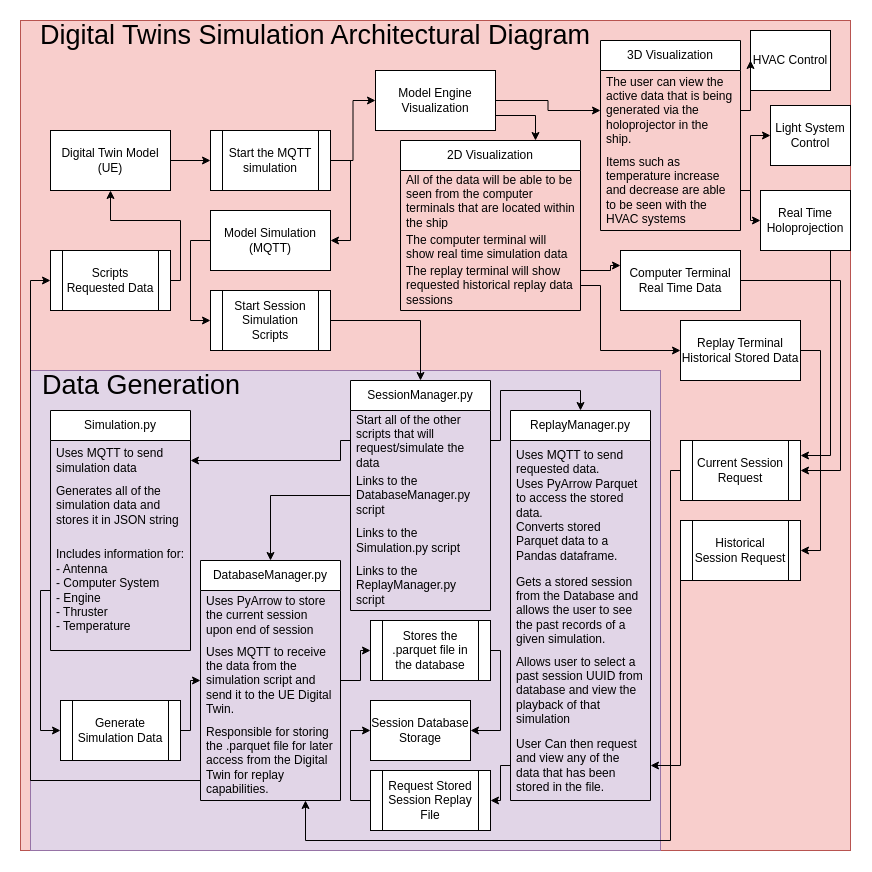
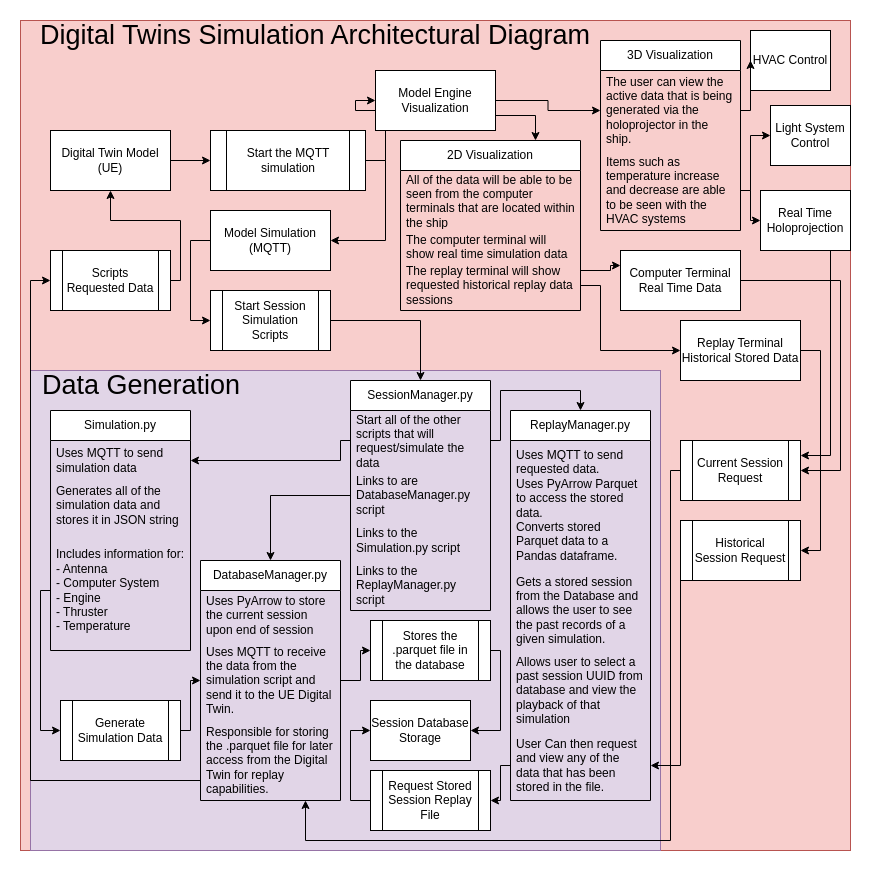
  <mxCell id="0" />
  <mxCell id="1" parent="0" />
  <mxCell id="2" value="" style="whiteSpace=wrap;html=1;aspect=fixed;fillColor=#f8cecc;strokeColor=#b85450;" vertex="1" parent="1"><mxGeometry x="20" y="20" width="830" height="830" as="geometry" /></mxCell>
  <mxCell id="3" value="&lt;font style=&quot;font-size: 27px;&quot;&gt;Digital Twins Simulation Architectural Diagram&lt;/font&gt;" style="text;html=1;strokeColor=none;fillColor=none;align=center;verticalAlign=middle;whiteSpace=wrap;rounded=0;" vertex="1" parent="1"><mxGeometry x="30" y="20" width="570" height="30" as="geometry" /></mxCell>
  <mxCell id="4" style="edgeStyle=orthogonalEdgeStyle;rounded=0;orthogonalLoop=1;jettySize=auto;html=1;exitX=1;exitY=0.5;exitDx=0;exitDy=0;entryX=0;entryY=0.5;entryDx=0;entryDy=0;" edge="1" parent="1" source="5" target="10"><mxGeometry relative="1" as="geometry" /></mxCell>
  <mxCell id="5" value="Digital Twin Model (UE)" style="rounded=0;whiteSpace=wrap;html=1;" vertex="1" parent="1"><mxGeometry x="50" y="130" width="120" height="60" as="geometry" /></mxCell>
  <mxCell id="6" style="edgeStyle=orthogonalEdgeStyle;rounded=0;orthogonalLoop=1;jettySize=auto;html=1;exitX=0;exitY=0.5;exitDx=0;exitDy=0;entryX=0;entryY=0.5;entryDx=0;entryDy=0;" edge="1" parent="1" source="7" target="45"><mxGeometry relative="1" as="geometry" /></mxCell>
  <mxCell id="7" value="Model Simulation (MQTT)" style="rounded=0;whiteSpace=wrap;html=1;" vertex="1" parent="1"><mxGeometry x="210" y="210" width="120" height="60" as="geometry" /></mxCell>
  <mxCell id="8" style="edgeStyle=orthogonalEdgeStyle;rounded=0;orthogonalLoop=1;jettySize=auto;html=1;exitX=1;exitY=0.5;exitDx=0;exitDy=0;entryX=1;entryY=0.5;entryDx=0;entryDy=0;" edge="1" parent="1" source="10" target="7"><mxGeometry relative="1" as="geometry" /></mxCell>
  <mxCell id="9" style="edgeStyle=orthogonalEdgeStyle;rounded=0;orthogonalLoop=1;jettySize=auto;html=1;exitX=1;exitY=0.5;exitDx=0;exitDy=0;entryX=0;entryY=0.5;entryDx=0;entryDy=0;" edge="1" parent="1" source="10" target="48"><mxGeometry relative="1" as="geometry" /></mxCell>
- <mxCell id="10" value="Start the MQTT simulation" style="shape=process;whiteSpace=wrap;html=1;backgroundOutline=1;" vertex="1" parent="1"><mxGeometry x="210" y="130" width="120" height="60" as="geometry" /></mxCell>
+ <mxCell id="10" value="Start the MQTT simulation" style="shape=process;whiteSpace=wrap;html=1;backgroundOutline=1;" vertex="1" parent="1"><mxGeometry x="210" y="130" width="155" height="60" as="geometry" /></mxCell>
  <mxCell id="11" value="" style="rounded=0;whiteSpace=wrap;html=1;fillColor=#e1d5e7;strokeColor=#9673a6;" vertex="1" parent="1"><mxGeometry x="30" y="370" width="630" height="480" as="geometry" /></mxCell>
  <mxCell id="12" value="&lt;div style=&quot;font-size: 27px;&quot; align=&quot;left&quot;&gt;Data Generation&lt;br&gt;&lt;/div&gt;" style="text;html=1;strokeColor=none;fillColor=none;align=left;verticalAlign=middle;whiteSpace=wrap;rounded=0;" vertex="1" parent="1"><mxGeometry x="40" y="370" width="570" height="30" as="geometry" /></mxCell>
  <mxCell id="13" value="SessionManager.py" style="swimlane;fontStyle=0;childLayout=stackLayout;horizontal=1;startSize=30;horizontalStack=0;resizeParent=1;resizeParentMax=0;resizeLast=0;collapsible=1;marginBottom=0;whiteSpace=wrap;html=1;" vertex="1" parent="1"><mxGeometry x="350" y="380" width="140" height="230" as="geometry"><mxRectangle x="190" y="410" width="150" height="30" as="alternateBounds" /></mxGeometry></mxCell>
  <mxCell id="14" value="Start all of the other scripts that will request/simulate the data" style="text;strokeColor=none;fillColor=none;align=left;verticalAlign=middle;spacingLeft=4;spacingRight=4;overflow=hidden;points=[[0,0.5],[1,0.5]];portConstraint=eastwest;rotatable=0;whiteSpace=wrap;html=1;" vertex="1" parent="13"><mxGeometry y="30" width="140" height="60" as="geometry" /></mxCell>
- <mxCell id="15" value="Links to the DatabaseManager.py script" style="text;strokeColor=none;fillColor=none;align=left;verticalAlign=middle;spacingLeft=4;spacingRight=4;overflow=hidden;points=[[0,0.5],[1,0.5]];portConstraint=eastwest;rotatable=0;whiteSpace=wrap;html=1;" vertex="1" parent="13"><mxGeometry y="90" width="140" height="50" as="geometry" /></mxCell>
+ <mxCell id="15" value="Links to are DatabaseManager.py script" style="text;strokeColor=none;fillColor=none;align=left;verticalAlign=middle;spacingLeft=4;spacingRight=4;overflow=hidden;points=[[0,0.5],[1,0.5]];portConstraint=eastwest;rotatable=0;whiteSpace=wrap;html=1;" vertex="1" parent="13"><mxGeometry y="90" width="140" height="50" as="geometry" /></mxCell>
  <mxCell id="16" value="Links to the Simulation.py script" style="text;strokeColor=none;fillColor=none;align=left;verticalAlign=middle;spacingLeft=4;spacingRight=4;overflow=hidden;points=[[0,0.5],[1,0.5]];portConstraint=eastwest;rotatable=0;whiteSpace=wrap;html=1;" vertex="1" parent="13"><mxGeometry y="140" width="140" height="40" as="geometry" /></mxCell>
  <mxCell id="17" value="Links to the ReplayManager.py script" style="text;strokeColor=none;fillColor=none;align=left;verticalAlign=middle;spacingLeft=4;spacingRight=4;overflow=hidden;points=[[0,0.5],[1,0.5]];portConstraint=eastwest;rotatable=0;whiteSpace=wrap;html=1;" vertex="1" parent="13"><mxGeometry y="180" width="140" height="50" as="geometry" /></mxCell>
  <mxCell id="18" value="DatabaseManager.py" style="swimlane;fontStyle=0;childLayout=stackLayout;horizontal=1;startSize=30;horizontalStack=0;resizeParent=1;resizeParentMax=0;resizeLast=0;collapsible=1;marginBottom=0;whiteSpace=wrap;html=1;" vertex="1" parent="1"><mxGeometry x="200" y="560" width="140" height="240" as="geometry" /></mxCell>
  <mxCell id="19" value="Uses PyArrow to store the current session upon end of session" style="text;strokeColor=none;fillColor=none;align=left;verticalAlign=middle;spacingLeft=4;spacingRight=4;overflow=hidden;points=[[0,0.5],[1,0.5]];portConstraint=eastwest;rotatable=0;whiteSpace=wrap;html=1;" vertex="1" parent="18"><mxGeometry y="30" width="140" height="50" as="geometry" /></mxCell>
  <mxCell id="20" value="Uses MQTT to receive the data from the simulation script and send it to the UE Digital Twin." style="text;strokeColor=none;fillColor=none;align=left;verticalAlign=middle;spacingLeft=4;spacingRight=4;overflow=hidden;points=[[0,0.5],[1,0.5]];portConstraint=eastwest;rotatable=0;whiteSpace=wrap;html=1;" vertex="1" parent="18"><mxGeometry y="80" width="140" height="80" as="geometry" /></mxCell>
  <mxCell id="21" value="Responsible for storing the .parquet file for later access from the Digital Twin for replay capabilities." style="text;strokeColor=none;fillColor=none;align=left;verticalAlign=middle;spacingLeft=4;spacingRight=4;overflow=hidden;points=[[0,0.5],[1,0.5]];portConstraint=eastwest;rotatable=0;whiteSpace=wrap;html=1;" vertex="1" parent="18"><mxGeometry y="160" width="140" height="80" as="geometry" /></mxCell>
  <mxCell id="22" value="Simulation.py" style="swimlane;fontStyle=0;childLayout=stackLayout;horizontal=1;startSize=30;horizontalStack=0;resizeParent=1;resizeParentMax=0;resizeLast=0;collapsible=1;marginBottom=0;whiteSpace=wrap;html=1;" vertex="1" parent="1"><mxGeometry x="50" y="410" width="140" height="240" as="geometry" /></mxCell>
  <mxCell id="23" value="Uses MQTT to send simulation data" style="text;strokeColor=none;fillColor=none;align=left;verticalAlign=middle;spacingLeft=4;spacingRight=4;overflow=hidden;points=[[0,0.5],[1,0.5]];portConstraint=eastwest;rotatable=0;whiteSpace=wrap;html=1;" vertex="1" parent="22"><mxGeometry y="30" width="140" height="40" as="geometry" /></mxCell>
  <mxCell id="24" value="Generates all of the simulation data and stores it in JSON string" style="text;strokeColor=none;fillColor=none;align=left;verticalAlign=middle;spacingLeft=4;spacingRight=4;overflow=hidden;points=[[0,0.5],[1,0.5]];portConstraint=eastwest;rotatable=0;whiteSpace=wrap;html=1;" vertex="1" parent="22"><mxGeometry y="70" width="140" height="50" as="geometry" /></mxCell>
  <mxCell id="25" value="Includes information for:&lt;br&gt;- Antenna&lt;br&gt;- Computer System&lt;br&gt;- Engine&lt;br&gt;- Thruster&lt;br&gt;- Temperature" style="text;strokeColor=none;fillColor=none;align=left;verticalAlign=middle;spacingLeft=4;spacingRight=4;overflow=hidden;points=[[0,0.5],[1,0.5]];portConstraint=eastwest;rotatable=0;whiteSpace=wrap;html=1;" vertex="1" parent="22"><mxGeometry y="120" width="140" height="120" as="geometry" /></mxCell>
  <mxCell id="26" value="ReplayManager.py" style="swimlane;fontStyle=0;childLayout=stackLayout;horizontal=1;startSize=30;horizontalStack=0;resizeParent=1;resizeParentMax=0;resizeLast=0;collapsible=1;marginBottom=0;whiteSpace=wrap;html=1;" vertex="1" parent="1"><mxGeometry x="510" y="410" width="140" height="390" as="geometry" /></mxCell>
  <mxCell id="27" value="Uses MQTT to send requested data.&lt;br&gt;Uses PyArrow Parquet to access the stored data.&lt;br&gt;Converts stored Parquet data to a Pandas dataframe.&lt;br&gt;" style="text;strokeColor=none;fillColor=none;align=left;verticalAlign=middle;spacingLeft=4;spacingRight=4;overflow=hidden;points=[[0,0.5],[1,0.5]];portConstraint=eastwest;rotatable=0;whiteSpace=wrap;html=1;" vertex="1" parent="26"><mxGeometry y="30" width="140" height="130" as="geometry" /></mxCell>
  <mxCell id="28" value="Gets a stored session from the Database and allows the user to see the past records of a given simulation." style="text;strokeColor=none;fillColor=none;align=left;verticalAlign=middle;spacingLeft=4;spacingRight=4;overflow=hidden;points=[[0,0.5],[1,0.5]];portConstraint=eastwest;rotatable=0;whiteSpace=wrap;html=1;" vertex="1" parent="26"><mxGeometry y="160" width="140" height="80" as="geometry" /></mxCell>
  <mxCell id="29" value="Allows user to select a past session UUID from database and view the playback of that simulation" style="text;strokeColor=none;fillColor=none;align=left;verticalAlign=middle;spacingLeft=4;spacingRight=4;overflow=hidden;points=[[0,0.5],[1,0.5]];portConstraint=eastwest;rotatable=0;whiteSpace=wrap;html=1;" vertex="1" parent="26"><mxGeometry y="240" width="140" height="80" as="geometry" /></mxCell>
  <mxCell id="30" value="User Can then request and view any of the data that has been stored in the file." style="text;strokeColor=none;fillColor=none;align=left;verticalAlign=middle;spacingLeft=4;spacingRight=4;overflow=hidden;points=[[0,0.5],[1,0.5]];portConstraint=eastwest;rotatable=0;whiteSpace=wrap;html=1;" vertex="1" parent="26"><mxGeometry y="320" width="140" height="70" as="geometry" /></mxCell>
  <mxCell id="31" style="edgeStyle=orthogonalEdgeStyle;rounded=0;orthogonalLoop=1;jettySize=auto;html=1;exitX=0;exitY=0.5;exitDx=0;exitDy=0;entryX=1;entryY=0.5;entryDx=0;entryDy=0;" edge="1" parent="1" source="14" target="23"><mxGeometry relative="1" as="geometry"><Array as="points"><mxPoint x="340" y="460" /></Array></mxGeometry></mxCell>
  <mxCell id="32" style="edgeStyle=orthogonalEdgeStyle;rounded=0;orthogonalLoop=1;jettySize=auto;html=1;exitX=1;exitY=0.5;exitDx=0;exitDy=0;entryX=0.5;entryY=0;entryDx=0;entryDy=0;" edge="1" parent="1" source="14" target="26"><mxGeometry relative="1" as="geometry"><Array as="points"><mxPoint x="500" y="440" /><mxPoint x="500" y="390" /><mxPoint x="580" y="390" /></Array></mxGeometry></mxCell>
  <mxCell id="33" style="edgeStyle=orthogonalEdgeStyle;rounded=0;orthogonalLoop=1;jettySize=auto;html=1;exitX=0;exitY=0.5;exitDx=0;exitDy=0;entryX=0.5;entryY=0;entryDx=0;entryDy=0;" edge="1" parent="1" source="15" target="18"><mxGeometry relative="1" as="geometry" /></mxCell>
  <mxCell id="34" style="edgeStyle=orthogonalEdgeStyle;rounded=0;orthogonalLoop=1;jettySize=auto;html=1;exitX=1;exitY=0.5;exitDx=0;exitDy=0;entryX=0;entryY=0.5;entryDx=0;entryDy=0;" edge="1" parent="1" source="35" target="20"><mxGeometry relative="1" as="geometry"><Array as="points"><mxPoint x="190" y="730" /><mxPoint x="190" y="680" /></Array></mxGeometry></mxCell>
  <mxCell id="35" value="Generate Simulation Data" style="shape=process;whiteSpace=wrap;html=1;backgroundOutline=1;" vertex="1" parent="1"><mxGeometry x="60" y="700" width="120" height="60" as="geometry" /></mxCell>
  <mxCell id="36" style="edgeStyle=orthogonalEdgeStyle;rounded=0;orthogonalLoop=1;jettySize=auto;html=1;exitX=0;exitY=0.5;exitDx=0;exitDy=0;entryX=0;entryY=0.5;entryDx=0;entryDy=0;" edge="1" parent="1" source="25" target="35"><mxGeometry relative="1" as="geometry"><Array as="points"><mxPoint x="40" y="590" /><mxPoint x="40" y="730" /></Array></mxGeometry></mxCell>
  <mxCell id="37" style="edgeStyle=orthogonalEdgeStyle;rounded=0;orthogonalLoop=1;jettySize=auto;html=1;exitX=1;exitY=0.5;exitDx=0;exitDy=0;entryX=1;entryY=0.5;entryDx=0;entryDy=0;" edge="1" parent="1" source="38" target="40"><mxGeometry relative="1" as="geometry"><Array as="points"><mxPoint x="500" y="650" /><mxPoint x="500" y="730" /></Array></mxGeometry></mxCell>
  <mxCell id="38" value="Stores the .parquet file in the database" style="shape=process;whiteSpace=wrap;html=1;backgroundOutline=1;" vertex="1" parent="1"><mxGeometry x="370" y="620" width="120" height="60" as="geometry" /></mxCell>
  <mxCell id="39" style="edgeStyle=orthogonalEdgeStyle;rounded=0;orthogonalLoop=1;jettySize=auto;html=1;exitX=1;exitY=0.5;exitDx=0;exitDy=0;entryX=0;entryY=0.5;entryDx=0;entryDy=0;" edge="1" parent="1" source="20" target="38"><mxGeometry relative="1" as="geometry" /></mxCell>
  <mxCell id="40" value="Session Database Storage" style="rounded=0;whiteSpace=wrap;html=1;" vertex="1" parent="1"><mxGeometry x="370" y="700" width="100" height="60" as="geometry" /></mxCell>
  <mxCell id="41" style="edgeStyle=orthogonalEdgeStyle;rounded=0;orthogonalLoop=1;jettySize=auto;html=1;exitX=0;exitY=0.5;exitDx=0;exitDy=0;entryX=0;entryY=0.5;entryDx=0;entryDy=0;" edge="1" parent="1" source="42" target="40"><mxGeometry relative="1" as="geometry" /></mxCell>
  <mxCell id="42" value="Request Stored Session Replay File" style="shape=process;whiteSpace=wrap;html=1;backgroundOutline=1;" vertex="1" parent="1"><mxGeometry x="370" y="770" width="120" height="60" as="geometry" /></mxCell>
  <mxCell id="43" style="edgeStyle=orthogonalEdgeStyle;rounded=0;orthogonalLoop=1;jettySize=auto;html=1;exitX=0;exitY=0.5;exitDx=0;exitDy=0;entryX=1;entryY=0.5;entryDx=0;entryDy=0;" edge="1" parent="1" source="30" target="42"><mxGeometry relative="1" as="geometry"><Array as="points"><mxPoint x="500" y="765" /><mxPoint x="500" y="800" /></Array></mxGeometry></mxCell>
  <mxCell id="44" style="edgeStyle=orthogonalEdgeStyle;rounded=0;orthogonalLoop=1;jettySize=auto;html=1;exitX=1;exitY=0.5;exitDx=0;exitDy=0;entryX=0.5;entryY=0;entryDx=0;entryDy=0;" edge="1" parent="1" source="45" target="13"><mxGeometry relative="1" as="geometry" /></mxCell>
  <mxCell id="45" value="Start Session Simulation Scripts" style="shape=process;whiteSpace=wrap;html=1;backgroundOutline=1;" vertex="1" parent="1"><mxGeometry x="210" y="290" width="120" height="60" as="geometry" /></mxCell>
  <mxCell id="46" style="edgeStyle=orthogonalEdgeStyle;rounded=0;orthogonalLoop=1;jettySize=auto;html=1;exitX=1;exitY=0.5;exitDx=0;exitDy=0;" edge="1" parent="1" source="48" target="50"><mxGeometry relative="1" as="geometry" /></mxCell>
  <mxCell id="47" style="edgeStyle=orthogonalEdgeStyle;rounded=0;orthogonalLoop=1;jettySize=auto;html=1;exitX=1;exitY=0.75;exitDx=0;exitDy=0;entryX=0.75;entryY=0;entryDx=0;entryDy=0;" edge="1" parent="1" source="48" target="56"><mxGeometry relative="1" as="geometry" /></mxCell>
  <mxCell id="48" value="Model Engine Visualization" style="rounded=0;whiteSpace=wrap;html=1;" vertex="1" parent="1"><mxGeometry x="375" y="70" width="120" height="60" as="geometry" /></mxCell>
  <mxCell id="49" value="3D Visualization" style="swimlane;fontStyle=0;childLayout=stackLayout;horizontal=1;startSize=30;horizontalStack=0;resizeParent=1;resizeParentMax=0;resizeLast=0;collapsible=1;marginBottom=0;whiteSpace=wrap;html=1;" vertex="1" parent="1"><mxGeometry x="600" y="40" width="140" height="190" as="geometry" /></mxCell>
  <mxCell id="50" value="The user can view the active data that is being generated via the holoprojector in the ship." style="text;strokeColor=none;fillColor=none;align=left;verticalAlign=middle;spacingLeft=4;spacingRight=4;overflow=hidden;points=[[0,0.5],[1,0.5]];portConstraint=eastwest;rotatable=0;whiteSpace=wrap;html=1;" vertex="1" parent="49"><mxGeometry y="30" width="140" height="80" as="geometry" /></mxCell>
  <mxCell id="51" value="Items such as temperature increase and decrease are able to be seen with the HVAC systems" style="text;strokeColor=none;fillColor=none;align=left;verticalAlign=middle;spacingLeft=4;spacingRight=4;overflow=hidden;points=[[0,0.5],[1,0.5]];portConstraint=eastwest;rotatable=0;whiteSpace=wrap;html=1;" vertex="1" parent="49"><mxGeometry y="110" width="140" height="80" as="geometry" /></mxCell>
  <mxCell id="52" value="HVAC Control" style="rounded=0;whiteSpace=wrap;html=1;" vertex="1" parent="1"><mxGeometry x="750" y="30" width="80" height="60" as="geometry" /></mxCell>
  <mxCell id="53" style="edgeStyle=orthogonalEdgeStyle;rounded=0;orthogonalLoop=1;jettySize=auto;html=1;exitX=1;exitY=0.5;exitDx=0;exitDy=0;entryX=0;entryY=0.5;entryDx=0;entryDy=0;" edge="1" parent="1" source="50" target="52"><mxGeometry relative="1" as="geometry"><Array as="points"><mxPoint x="750" y="110" /><mxPoint x="750" y="60" /></Array></mxGeometry></mxCell>
  <mxCell id="54" value="Light System Control" style="rounded=0;whiteSpace=wrap;html=1;" vertex="1" parent="1"><mxGeometry x="770" y="105" width="80" height="60" as="geometry" /></mxCell>
  <mxCell id="55" style="edgeStyle=orthogonalEdgeStyle;rounded=0;orthogonalLoop=1;jettySize=auto;html=1;exitX=1;exitY=0.5;exitDx=0;exitDy=0;entryX=0;entryY=0.5;entryDx=0;entryDy=0;" edge="1" parent="1" source="51" target="54"><mxGeometry relative="1" as="geometry"><Array as="points"><mxPoint x="750" y="190" /><mxPoint x="750" y="135" /></Array></mxGeometry></mxCell>
  <mxCell id="56" value="2D Visualization" style="swimlane;fontStyle=0;childLayout=stackLayout;horizontal=1;startSize=30;horizontalStack=0;resizeParent=1;resizeParentMax=0;resizeLast=0;collapsible=1;marginBottom=0;whiteSpace=wrap;html=1;" vertex="1" parent="1"><mxGeometry x="400" y="140" width="180" height="170" as="geometry" /></mxCell>
  <mxCell id="57" value="All of the data will be able to be seen from the computer terminals that are located within the ship" style="text;strokeColor=none;fillColor=none;align=left;verticalAlign=middle;spacingLeft=4;spacingRight=4;overflow=hidden;points=[[0,0.5],[1,0.5]];portConstraint=eastwest;rotatable=0;whiteSpace=wrap;html=1;" vertex="1" parent="56"><mxGeometry y="30" width="180" height="60" as="geometry" /></mxCell>
  <mxCell id="58" value="The computer terminal will show real time simulation data" style="text;strokeColor=none;fillColor=none;align=left;verticalAlign=middle;spacingLeft=4;spacingRight=4;overflow=hidden;points=[[0,0.5],[1,0.5]];portConstraint=eastwest;rotatable=0;whiteSpace=wrap;html=1;" vertex="1" parent="56"><mxGeometry y="90" width="180" height="30" as="geometry" /></mxCell>
  <mxCell id="59" value="The replay terminal will show requested historical replay data sessions" style="text;strokeColor=none;fillColor=none;align=left;verticalAlign=middle;spacingLeft=4;spacingRight=4;overflow=hidden;points=[[0,0.5],[1,0.5]];portConstraint=eastwest;rotatable=0;whiteSpace=wrap;html=1;" vertex="1" parent="56"><mxGeometry y="120" width="180" height="50" as="geometry" /></mxCell>
  <mxCell id="60" style="edgeStyle=orthogonalEdgeStyle;rounded=0;orthogonalLoop=1;jettySize=auto;html=1;exitX=1;exitY=0.5;exitDx=0;exitDy=0;entryX=1;entryY=0.5;entryDx=0;entryDy=0;" edge="1" parent="1" source="61" target="67"><mxGeometry relative="1" as="geometry"><Array as="points"><mxPoint x="840" y="280" /><mxPoint x="840" y="470" /></Array></mxGeometry></mxCell>
  <mxCell id="61" value="Computer Terminal Real Time Data" style="rounded=0;whiteSpace=wrap;html=1;" vertex="1" parent="1"><mxGeometry x="620" y="250" width="120" height="60" as="geometry" /></mxCell>
  <mxCell id="62" style="edgeStyle=orthogonalEdgeStyle;rounded=0;orthogonalLoop=1;jettySize=auto;html=1;exitX=1;exitY=0.5;exitDx=0;exitDy=0;entryX=0;entryY=0.25;entryDx=0;entryDy=0;" edge="1" parent="1" source="59" target="61"><mxGeometry relative="1" as="geometry"><Array as="points"><mxPoint x="580" y="270" /><mxPoint x="610" y="270" /></Array></mxGeometry></mxCell>
  <mxCell id="63" style="edgeStyle=orthogonalEdgeStyle;rounded=0;orthogonalLoop=1;jettySize=auto;html=1;exitX=1;exitY=0.5;exitDx=0;exitDy=0;entryX=1;entryY=0.5;entryDx=0;entryDy=0;" edge="1" parent="1" source="64" target="69"><mxGeometry relative="1" as="geometry" /></mxCell>
  <mxCell id="64" value="Replay Terminal Historical Stored Data" style="rounded=0;whiteSpace=wrap;html=1;" vertex="1" parent="1"><mxGeometry x="680" y="320" width="120" height="60" as="geometry" /></mxCell>
  <mxCell id="65" style="edgeStyle=orthogonalEdgeStyle;rounded=0;orthogonalLoop=1;jettySize=auto;html=1;exitX=1;exitY=0.5;exitDx=0;exitDy=0;entryX=0;entryY=0.5;entryDx=0;entryDy=0;" edge="1" parent="1" source="59" target="64"><mxGeometry relative="1" as="geometry"><Array as="points"><mxPoint x="600" y="285" /><mxPoint x="600" y="350" /></Array></mxGeometry></mxCell>
  <mxCell id="66" style="edgeStyle=orthogonalEdgeStyle;rounded=0;orthogonalLoop=1;jettySize=auto;html=1;exitX=0;exitY=0.5;exitDx=0;exitDy=0;entryX=0.75;entryY=1;entryDx=0;entryDy=0;" edge="1" parent="1" source="67" target="18"><mxGeometry relative="1" as="geometry"><Array as="points"><mxPoint x="670" y="470" /><mxPoint x="670" y="840" /><mxPoint x="305" y="840" /></Array></mxGeometry></mxCell>
  <mxCell id="67" value="Current Session Request" style="shape=process;whiteSpace=wrap;html=1;backgroundOutline=1;" vertex="1" parent="1"><mxGeometry x="680" y="440" width="120" height="60" as="geometry" /></mxCell>
  <mxCell id="68" style="edgeStyle=orthogonalEdgeStyle;rounded=0;orthogonalLoop=1;jettySize=auto;html=1;exitX=0;exitY=0.5;exitDx=0;exitDy=0;entryX=1;entryY=0.5;entryDx=0;entryDy=0;" edge="1" parent="1" source="69" target="30"><mxGeometry relative="1" as="geometry"><Array as="points"><mxPoint x="680" y="765" /></Array></mxGeometry></mxCell>
  <mxCell id="69" value="Historical Session Request" style="shape=process;whiteSpace=wrap;html=1;backgroundOutline=1;" vertex="1" parent="1"><mxGeometry x="680" y="520" width="120" height="60" as="geometry" /></mxCell>
  <mxCell id="70" style="edgeStyle=orthogonalEdgeStyle;rounded=0;orthogonalLoop=1;jettySize=auto;html=1;exitX=0.5;exitY=1;exitDx=0;exitDy=0;entryX=1;entryY=0.25;entryDx=0;entryDy=0;" edge="1" parent="1" source="71" target="67"><mxGeometry relative="1" as="geometry"><Array as="points"><mxPoint x="830" y="250" /><mxPoint x="830" y="455" /></Array></mxGeometry></mxCell>
  <mxCell id="71" value="Real Time Holoprojection" style="rounded=0;whiteSpace=wrap;html=1;" vertex="1" parent="1"><mxGeometry x="760" y="190" width="90" height="60" as="geometry" /></mxCell>
  <mxCell id="72" style="edgeStyle=orthogonalEdgeStyle;rounded=0;orthogonalLoop=1;jettySize=auto;html=1;exitX=1;exitY=0.5;exitDx=0;exitDy=0;entryX=0;entryY=0.5;entryDx=0;entryDy=0;" edge="1" parent="1" source="51" target="71"><mxGeometry relative="1" as="geometry"><Array as="points"><mxPoint x="750" y="190" /><mxPoint x="750" y="220" /></Array></mxGeometry></mxCell>
  <mxCell id="73" style="edgeStyle=orthogonalEdgeStyle;rounded=0;orthogonalLoop=1;jettySize=auto;html=1;exitX=1;exitY=0.5;exitDx=0;exitDy=0;entryX=0.5;entryY=1;entryDx=0;entryDy=0;" edge="1" parent="1" source="74" target="5"><mxGeometry relative="1" as="geometry"><Array as="points"><mxPoint x="180" y="280" /><mxPoint x="180" y="220" /><mxPoint x="110" y="220" /></Array></mxGeometry></mxCell>
  <mxCell id="74" value="Scripts Requested Data" style="shape=process;whiteSpace=wrap;html=1;backgroundOutline=1;" vertex="1" parent="1"><mxGeometry x="50" y="250" width="120" height="60" as="geometry" /></mxCell>
  <mxCell id="75" style="edgeStyle=orthogonalEdgeStyle;rounded=0;orthogonalLoop=1;jettySize=auto;html=1;exitX=0;exitY=0.5;exitDx=0;exitDy=0;entryX=0;entryY=0.5;entryDx=0;entryDy=0;" edge="1" parent="1" source="21" target="74"><mxGeometry relative="1" as="geometry"><Array as="points"><mxPoint x="200" y="780" /><mxPoint x="30" y="780" /><mxPoint x="30" y="280" /></Array></mxGeometry></mxCell>
